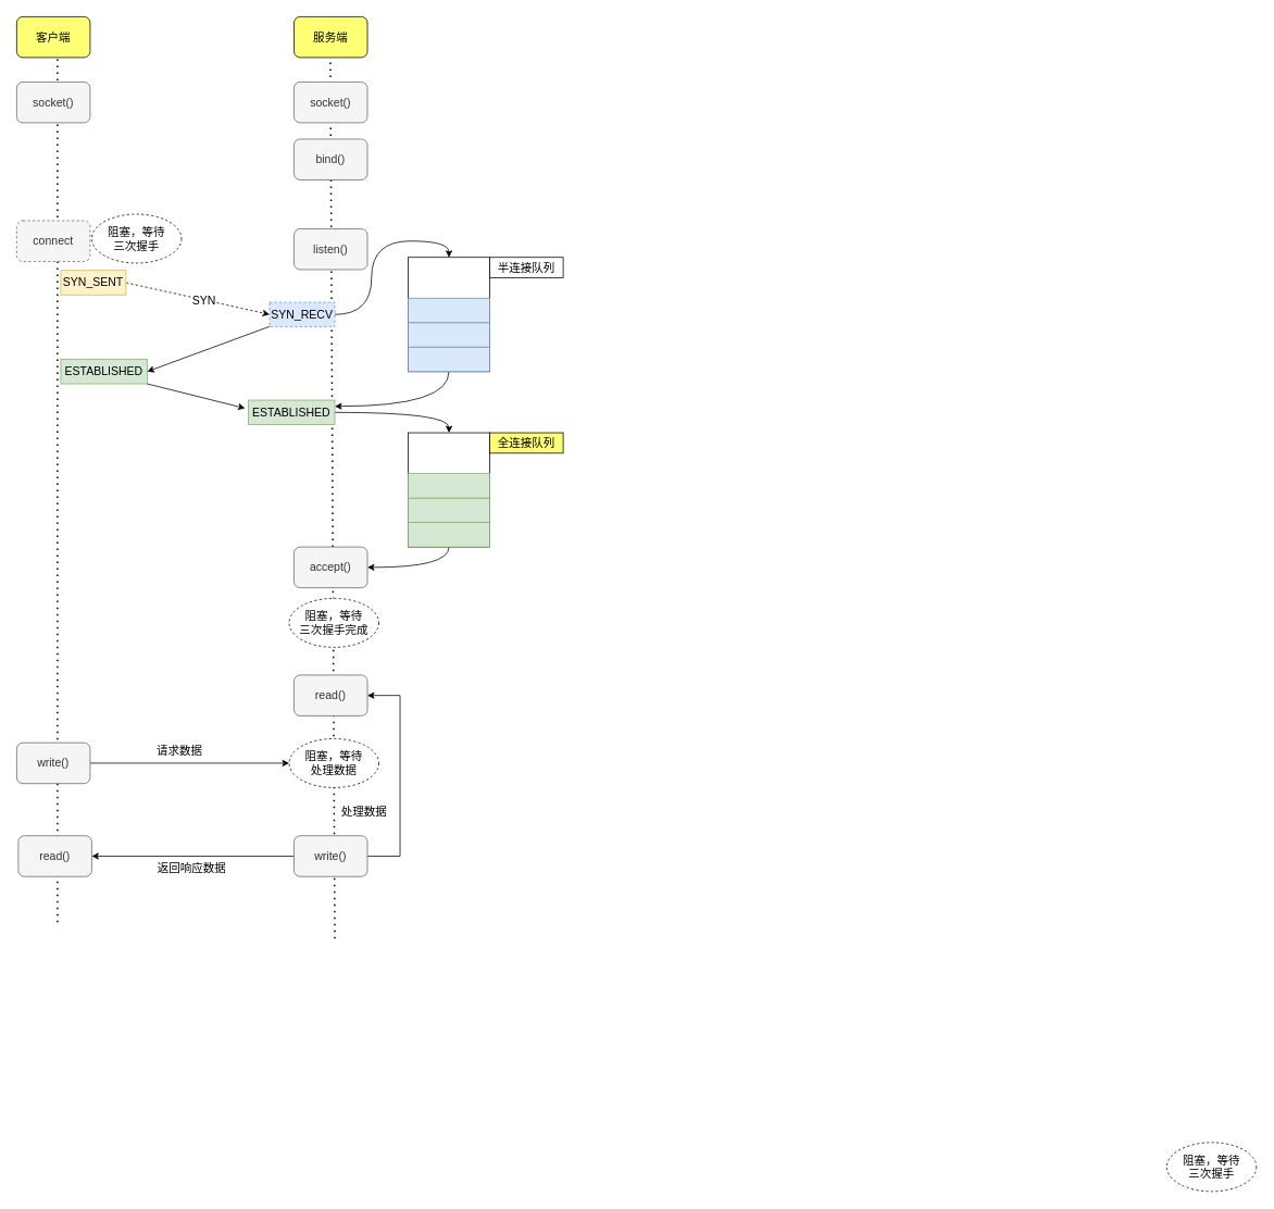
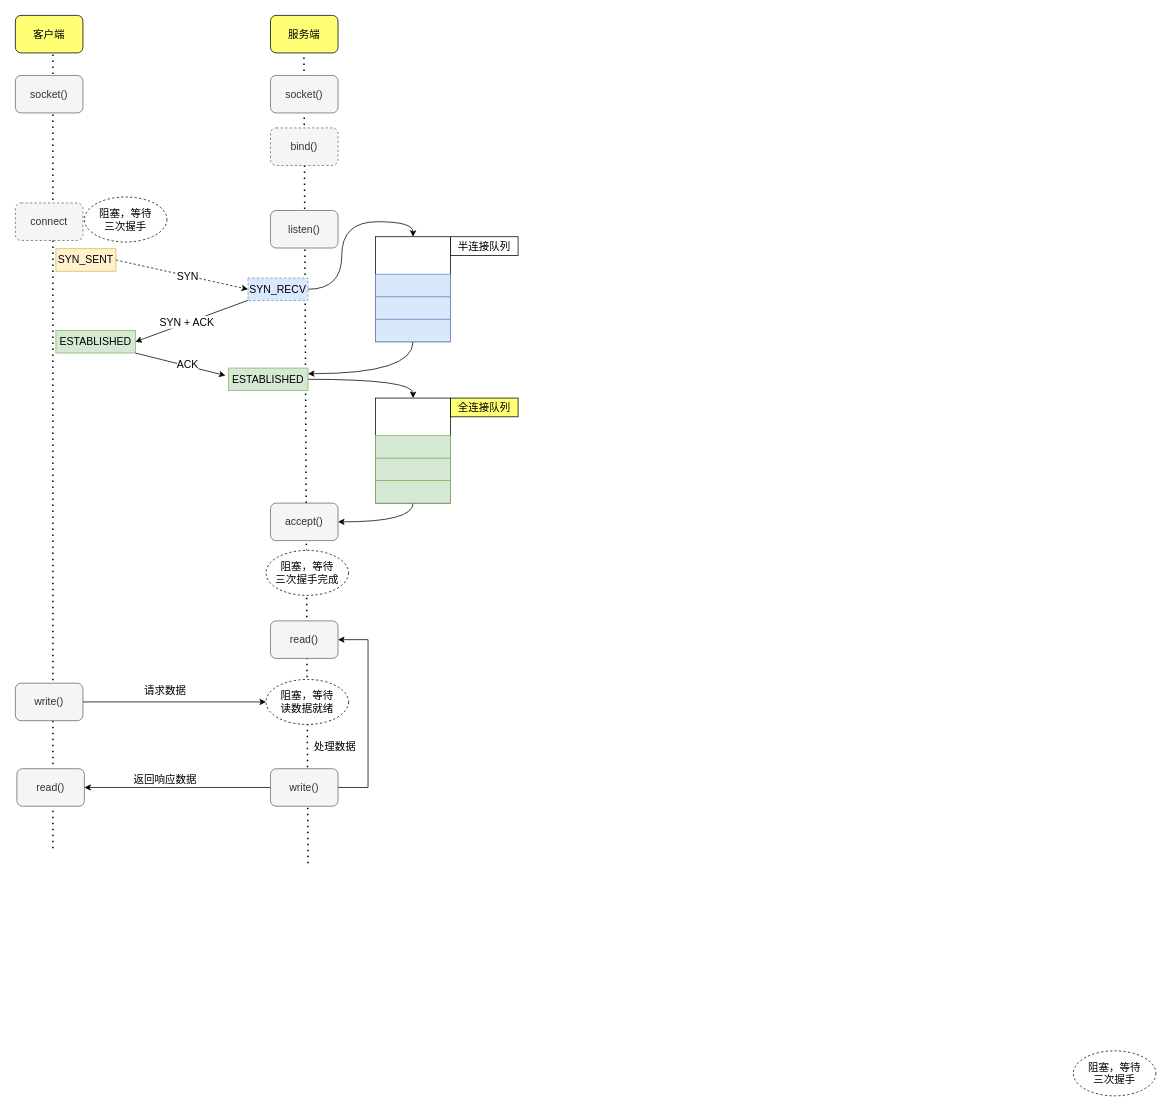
  <mxCell id="0" />
  <mxCell id="1" parent="0" />
  <mxCell id="2" value="" style="endArrow=none;dashed=1;html=1;dashPattern=1 3;strokeWidth=2;rounded=0;fontSize=14;" edge="1" parent="1"><mxGeometry width="50" height="50" relative="1" as="geometry"><mxPoint x="410" y="1150" as="sourcePoint" /><mxPoint x="404.5" y="63" as="targetPoint" /></mxGeometry></mxCell>
  <mxCell id="3" value="" style="endArrow=none;dashed=1;html=1;dashPattern=1 3;strokeWidth=2;rounded=0;fontSize=14;" edge="1" parent="1"><mxGeometry width="50" height="50" relative="1" as="geometry"><mxPoint x="70" y="1130" as="sourcePoint" /><mxPoint x="70" y="66" as="targetPoint" /></mxGeometry></mxCell>
  <mxCell id="4" value="客户端" style="rounded=1;whiteSpace=wrap;html=1;fillColor=#FFFF75;fontSize=14;" vertex="1" parent="1"><mxGeometry x="20" y="20" width="90" height="50" as="geometry" /></mxCell>
  <mxCell id="5" value="服务端" style="rounded=1;whiteSpace=wrap;html=1;fillColor=#FFFF75;fontSize=14;" vertex="1" parent="1"><mxGeometry x="360" y="20" width="90" height="50" as="geometry" /></mxCell>
  <mxCell id="6" value="socket()" style="rounded=1;whiteSpace=wrap;html=1;fillColor=#f5f5f5;fontSize=14;fontColor=#333333;strokeColor=#666666;" vertex="1" parent="1"><mxGeometry x="20" y="100" width="90" height="50" as="geometry" /></mxCell>
  <mxCell id="7" value="socket()" style="rounded=1;whiteSpace=wrap;html=1;fillColor=#f5f5f5;fontSize=14;fontColor=#333333;strokeColor=#666666;" vertex="1" parent="1"><mxGeometry x="360" y="100" width="90" height="50" as="geometry" /></mxCell>
  <mxCell id="8" value="connect" style="rounded=1;whiteSpace=wrap;html=1;fillColor=#f5f5f5;fontSize=14;fontColor=#333333;strokeColor=#666666;dashed=1;" vertex="1" parent="1"><mxGeometry x="20" y="270" width="90" height="50" as="geometry" /></mxCell>
- <mxCell id="9" value="bind()" style="rounded=1;whiteSpace=wrap;html=1;fillColor=#f5f5f5;fontSize=14;fontColor=#333333;strokeColor=#666666;" vertex="1" parent="1"><mxGeometry x="360" y="170" width="90" height="50" as="geometry" /></mxCell>
+ <mxCell id="9" value="bind()" style="rounded=1;whiteSpace=wrap;html=1;fillColor=#f5f5f5;fontSize=14;fontColor=#333333;strokeColor=#666666;dashed=1;" vertex="1" parent="1"><mxGeometry x="360" y="170" width="90" height="50" as="geometry" /></mxCell>
  <mxCell id="10" value="listen()" style="rounded=1;whiteSpace=wrap;html=1;fillColor=#f5f5f5;fontSize=14;fontColor=#333333;strokeColor=#666666;" vertex="1" parent="1"><mxGeometry x="360" y="280" width="90" height="50" as="geometry" /></mxCell>
  <mxCell id="11" style="rounded=0;orthogonalLoop=1;jettySize=auto;html=1;entryX=0;entryY=0.5;entryDx=0;entryDy=0;fontSize=14;exitX=1;exitY=0.5;exitDx=0;exitDy=0;dashed=1;" edge="1" parent="1" source="12" target="15"><mxGeometry relative="1" as="geometry" /></mxCell>
  <mxCell id="12" value="SYN_SENT" style="rounded=0;whiteSpace=wrap;html=1;fontSize=14;fillColor=#fff2cc;strokeColor=#d6b656;" vertex="1" parent="1"><mxGeometry x="74" y="331" width="80" height="30" as="geometry" /></mxCell>
  <mxCell id="13" style="edgeStyle=none;rounded=0;orthogonalLoop=1;jettySize=auto;html=1;entryX=1;entryY=0.5;entryDx=0;entryDy=0;fontSize=14;" edge="1" parent="1" source="15" target="16"><mxGeometry relative="1" as="geometry" /></mxCell>
  <mxCell id="14" style="edgeStyle=orthogonalEdgeStyle;rounded=0;orthogonalLoop=1;jettySize=auto;html=1;entryX=0.5;entryY=0;entryDx=0;entryDy=0;fontSize=14;curved=1;" edge="1" parent="1" source="15" target="23"><mxGeometry relative="1" as="geometry" /></mxCell>
  <mxCell id="15" value="SYN_RECV" style="rounded=0;whiteSpace=wrap;html=1;fontSize=14;fillColor=#dae8fc;strokeColor=#6c8ebf;dashed=1;" vertex="1" parent="1"><mxGeometry x="330" y="370" width="80" height="30" as="geometry" /></mxCell>
  <mxCell id="16" value="ESTABLISHED" style="rounded=0;whiteSpace=wrap;html=1;fontSize=14;fillColor=#d5e8d4;strokeColor=#82b366;" vertex="1" parent="1"><mxGeometry x="74" y="440" width="106" height="30" as="geometry" /></mxCell>
  <mxCell id="17" value="SYN" style="text;html=1;strokeColor=none;fillColor=none;align=center;verticalAlign=middle;whiteSpace=wrap;rounded=0;fontSize=14;labelBackgroundColor=default;" vertex="1" parent="1"><mxGeometry x="220" y="353" width="60" height="30" as="geometry" /></mxCell>
+ <mxCell id="18" value="SYN + ACK" style="text;html=1;strokeColor=none;fillColor=none;align=center;verticalAlign=middle;whiteSpace=wrap;rounded=0;fontSize=14;labelBackgroundColor=default;" vertex="1" parent="1"><mxGeometry x="209" y="414" width="80" height="30" as="geometry" /></mxCell>
  <mxCell id="19" style="edgeStyle=orthogonalEdgeStyle;curved=1;rounded=0;orthogonalLoop=1;jettySize=auto;html=1;entryX=0.5;entryY=0;entryDx=0;entryDy=0;fontSize=14;" edge="1" parent="1" source="20" target="28"><mxGeometry relative="1" as="geometry" /></mxCell>
  <mxCell id="20" value="ESTABLISHED" style="rounded=0;whiteSpace=wrap;html=1;fontSize=14;fillColor=#d5e8d4;strokeColor=#82b366;" vertex="1" parent="1"><mxGeometry x="304" y="490" width="106" height="30" as="geometry" /></mxCell>
  <mxCell id="21" style="rounded=0;orthogonalLoop=1;jettySize=auto;html=1;fontSize=14;exitX=1;exitY=0.5;exitDx=0;exitDy=0;" edge="1" parent="1"><mxGeometry relative="1" as="geometry"><mxPoint x="180" y="470" as="sourcePoint" /><mxPoint x="300" y="500" as="targetPoint" /></mxGeometry></mxCell>
+ <mxCell id="22" value="ACK" style="text;html=1;strokeColor=none;fillColor=none;align=center;verticalAlign=middle;whiteSpace=wrap;rounded=0;fontSize=14;labelBackgroundColor=default;" vertex="1" parent="1"><mxGeometry x="220" y="470" width="60" height="30" as="geometry" /></mxCell>
  <mxCell id="23" value="" style="rounded=0;whiteSpace=wrap;html=1;labelBackgroundColor=default;fontSize=14;" vertex="1" parent="1"><mxGeometry x="500" y="315" width="100" height="140" as="geometry" /></mxCell>
  <mxCell id="24" value="" style="rounded=0;whiteSpace=wrap;html=1;labelBackgroundColor=default;fontSize=14;fillColor=#dae8fc;strokeColor=#6c8ebf;" vertex="1" parent="1"><mxGeometry x="500" y="395" width="100" height="30" as="geometry" /></mxCell>
  <mxCell id="25" value="" style="rounded=0;whiteSpace=wrap;html=1;labelBackgroundColor=default;fontSize=14;fillColor=#dae8fc;strokeColor=#6c8ebf;" vertex="1" parent="1"><mxGeometry x="500" y="365" width="100" height="30" as="geometry" /></mxCell>
  <mxCell id="26" style="edgeStyle=orthogonalEdgeStyle;rounded=0;orthogonalLoop=1;jettySize=auto;html=1;entryX=1;entryY=0.25;entryDx=0;entryDy=0;fontSize=14;exitX=0.5;exitY=1;exitDx=0;exitDy=0;curved=1;" edge="1" parent="1" source="27" target="20"><mxGeometry relative="1" as="geometry" /></mxCell>
  <mxCell id="27" value="" style="rounded=0;whiteSpace=wrap;html=1;labelBackgroundColor=default;fontSize=14;fillColor=#dae8fc;strokeColor=#6c8ebf;" vertex="1" parent="1"><mxGeometry x="500" y="425" width="100" height="30" as="geometry" /></mxCell>
  <mxCell id="28" value="" style="rounded=0;whiteSpace=wrap;html=1;labelBackgroundColor=default;fontSize=14;" vertex="1" parent="1"><mxGeometry x="500" y="530" width="100" height="140" as="geometry" /></mxCell>
  <mxCell id="29" value="" style="rounded=0;whiteSpace=wrap;html=1;labelBackgroundColor=default;fontSize=14;fillColor=#d5e8d4;strokeColor=#82b366;" vertex="1" parent="1"><mxGeometry x="500" y="610" width="100" height="30" as="geometry" /></mxCell>
  <mxCell id="30" value="" style="rounded=0;whiteSpace=wrap;html=1;labelBackgroundColor=default;fontSize=14;fillColor=#d5e8d4;strokeColor=#82b366;" vertex="1" parent="1"><mxGeometry x="500" y="580" width="100" height="30" as="geometry" /></mxCell>
  <mxCell id="31" style="edgeStyle=orthogonalEdgeStyle;curved=1;rounded=0;orthogonalLoop=1;jettySize=auto;html=1;entryX=1;entryY=0.5;entryDx=0;entryDy=0;fontSize=14;fontColor=default;" edge="1" parent="1" source="32" target="35"><mxGeometry relative="1" as="geometry"><Array as="points"><mxPoint x="550" y="695" /></Array></mxGeometry></mxCell>
  <mxCell id="32" value="" style="rounded=0;whiteSpace=wrap;html=1;labelBackgroundColor=default;fontSize=14;fillColor=#d5e8d4;strokeColor=#82b366;" vertex="1" parent="1"><mxGeometry x="500" y="640" width="100" height="30" as="geometry" /></mxCell>
  <mxCell id="33" value="半连接队列" style="rounded=0;whiteSpace=wrap;html=1;labelBackgroundColor=none;fontSize=14;fillColor=#ffffff;fontColor=default;" vertex="1" parent="1"><mxGeometry x="600" y="315" width="90" height="25" as="geometry" /></mxCell>
  <mxCell id="34" value="全连接队列" style="rounded=0;whiteSpace=wrap;html=1;labelBackgroundColor=none;fontSize=14;fillColor=#FFFF75;fontColor=default;" vertex="1" parent="1"><mxGeometry x="600" y="530" width="90" height="25" as="geometry" /></mxCell>
  <mxCell id="35" value="accept()" style="rounded=1;whiteSpace=wrap;html=1;fillColor=#f5f5f5;fontSize=14;fontColor=#333333;strokeColor=#666666;" vertex="1" parent="1"><mxGeometry x="360" y="670" width="90" height="50" as="geometry" /></mxCell>
  <mxCell id="36" value="阻塞，等待&lt;br&gt;三次握手" style="ellipse;whiteSpace=wrap;html=1;labelBackgroundColor=none;fontSize=14;dashed=1;" vertex="1" parent="1"><mxGeometry x="1430" y="1400" width="110" height="60" as="geometry" /></mxCell>
  <mxCell id="37" value="阻塞，等待&lt;br&gt;三次握手" style="ellipse;whiteSpace=wrap;html=1;labelBackgroundColor=none;fontSize=14;dashed=1;" vertex="1" parent="1"><mxGeometry x="112" y="262" width="110" height="60" as="geometry" /></mxCell>
  <mxCell id="38" value="阻塞，等待&lt;br&gt;三次握手完成" style="ellipse;whiteSpace=wrap;html=1;labelBackgroundColor=none;fontSize=14;dashed=1;" vertex="1" parent="1"><mxGeometry x="354" y="733" width="110" height="60" as="geometry" /></mxCell>
  <mxCell id="39" style="rounded=0;orthogonalLoop=1;jettySize=auto;html=1;entryX=0;entryY=0.5;entryDx=0;entryDy=0;fontSize=14;fontColor=default;" edge="1" parent="1" source="40" target="42"><mxGeometry relative="1" as="geometry" /></mxCell>
  <mxCell id="40" value="write()" style="rounded=1;whiteSpace=wrap;html=1;fillColor=#f5f5f5;fontSize=14;fontColor=#333333;strokeColor=#666666;" vertex="1" parent="1"><mxGeometry x="20" y="910" width="90" height="50" as="geometry" /></mxCell>
  <mxCell id="41" value="read()" style="rounded=1;whiteSpace=wrap;html=1;fillColor=#f5f5f5;fontSize=14;fontColor=#333333;strokeColor=#666666;" vertex="1" parent="1"><mxGeometry x="360" y="827" width="90" height="50" as="geometry" /></mxCell>
- <mxCell id="42" value="阻塞，等待&lt;br&gt;处理数据" style="ellipse;whiteSpace=wrap;html=1;labelBackgroundColor=none;fontSize=14;dashed=1;" vertex="1" parent="1"><mxGeometry x="354" y="905" width="110" height="60" as="geometry" /></mxCell>
+ <mxCell id="42" value="阻塞，等待&lt;br&gt;读数据就绪" style="ellipse;whiteSpace=wrap;html=1;labelBackgroundColor=none;fontSize=14;dashed=1;" vertex="1" parent="1"><mxGeometry x="354" y="905" width="110" height="60" as="geometry" /></mxCell>
  <mxCell id="43" value="请求数据" style="text;html=1;strokeColor=none;fillColor=none;align=center;verticalAlign=middle;whiteSpace=wrap;rounded=0;dashed=1;labelBackgroundColor=none;fontSize=14;fontColor=default;" vertex="1" parent="1"><mxGeometry x="190" y="905" width="60" height="30" as="geometry" /></mxCell>
  <mxCell id="44" value="read()" style="rounded=1;whiteSpace=wrap;html=1;fillColor=#f5f5f5;fontSize=14;fontColor=#333333;strokeColor=#666666;" vertex="1" parent="1"><mxGeometry x="22" y="1024" width="90" height="50" as="geometry" /></mxCell>
  <mxCell id="45" style="edgeStyle=orthogonalEdgeStyle;rounded=0;orthogonalLoop=1;jettySize=auto;html=1;fontSize=14;fontColor=default;entryX=1;entryY=0.5;entryDx=0;entryDy=0;" edge="1" parent="1" source="47" target="41"><mxGeometry relative="1" as="geometry"><mxPoint x="610" y="980" as="targetPoint" /><Array as="points"><mxPoint x="490" y="1049" /><mxPoint x="490" y="852" /></Array></mxGeometry></mxCell>
  <mxCell id="46" style="edgeStyle=orthogonalEdgeStyle;rounded=0;orthogonalLoop=1;jettySize=auto;html=1;entryX=1;entryY=0.5;entryDx=0;entryDy=0;fontSize=14;fontColor=default;" edge="1" parent="1" source="47" target="44"><mxGeometry relative="1" as="geometry" /></mxCell>
  <mxCell id="47" value="write()" style="rounded=1;whiteSpace=wrap;html=1;fillColor=#f5f5f5;fontSize=14;fontColor=#333333;strokeColor=#666666;" vertex="1" parent="1"><mxGeometry x="360" y="1024" width="90" height="50" as="geometry" /></mxCell>
  <mxCell id="48" value="处理数据" style="text;html=1;strokeColor=none;fillColor=none;align=center;verticalAlign=middle;whiteSpace=wrap;rounded=0;dashed=1;labelBackgroundColor=none;fontSize=14;fontColor=default;" vertex="1" parent="1"><mxGeometry x="416" y="980" width="60" height="30" as="geometry" /></mxCell>
- <mxCell id="49" value="返回响应数据" style="text;html=1;strokeColor=none;fillColor=none;align=center;verticalAlign=middle;whiteSpace=wrap;rounded=0;dashed=1;labelBackgroundColor=none;fontSize=14;fontColor=default;" vertex="1" parent="1"><mxGeometry x="190" y="1049" width="90" height="30" as="geometry" /></mxCell>
+ <mxCell id="49" value="返回响应数据" style="text;html=1;strokeColor=none;fillColor=none;align=center;verticalAlign=middle;whiteSpace=wrap;rounded=0;dashed=1;labelBackgroundColor=none;fontSize=14;fontColor=default;" vertex="1" parent="1"><mxGeometry x="175" y="1024" width="90" height="30" as="geometry" /></mxCell>
